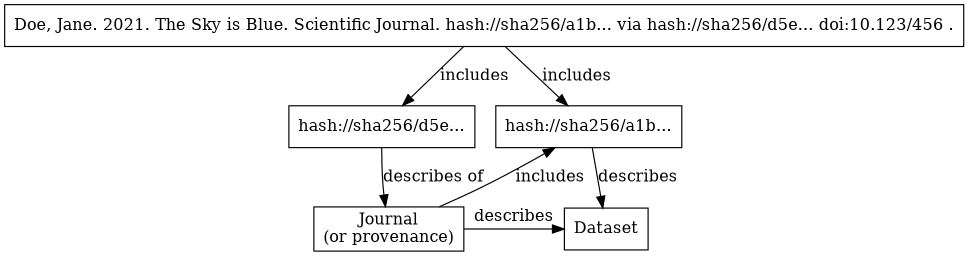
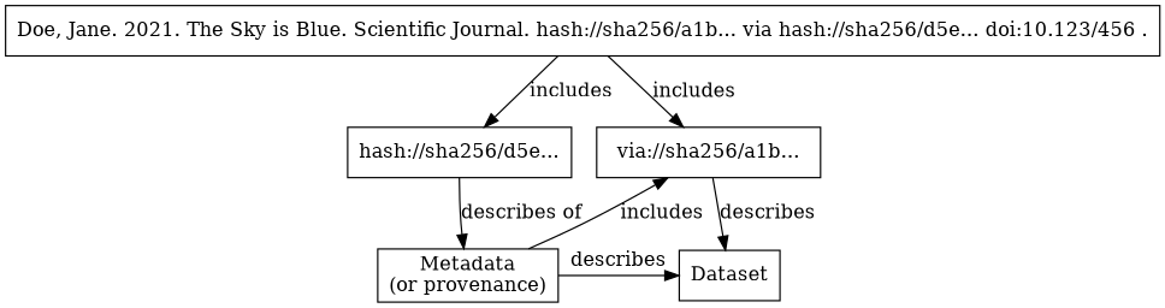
  digraph {
    rankdir=TB
    node [shape=box]
    n1 [label="hash://sha256/d5e..."]
-   n2 [label="hash://sha256/a1b..."]
-   n3 [label="Journal\n(or provenance)"]
+   n2 [label="via://sha256/a1b..."]
+   n3 [label="Metadata\n(or provenance)"]
    n4 [label=Dataset]
    n5 [label="Doe, Jane. 2021. The Sky is Blue. Scientific Journal. hash://sha256/a1b... via hash://sha256/d5e... doi:10.123/456 ."]
    subgraph sub_1 {
      rank=same
      n1
      n2
    }
    subgraph sub_2 {
      rank=same
      n3
      n4
    }
    n1 -> n3 [label="describes of"]
    n2 -> n4 [label=describes]
    n3 -> n2 [label=includes]
    n3 -> n4 [label=describes]
    n5 -> n1 [label=includes]
    n5 -> n2 [label=includes]
  }
